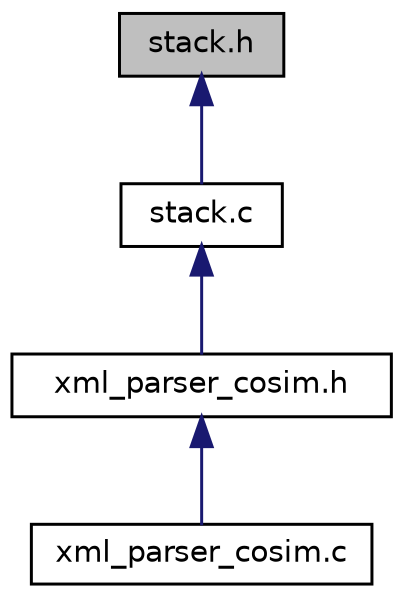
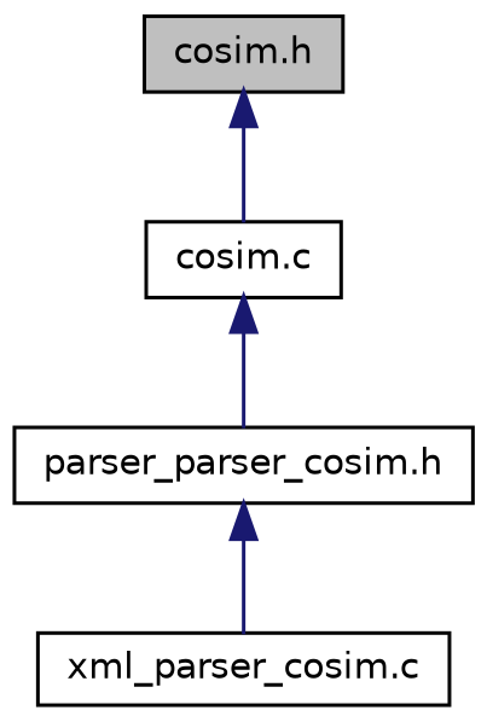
  digraph {
    node [color=black fillcolor=white fontname=Helvetica fontsize=10 shape=record style=filled]
    edge [color=midnightblue dir=back fontname=Helvetica fontsize=10 labelfontname=Helvetica labelfontsize=10 style=solid]
-   n1 [fillcolor=grey75 fontcolor=black height=0.2 label="stack.h" width=0.4]
-   n2 [height=0.2 label="stack.c" width=0.4]
-   n3 [height=0.2 label="xml_parser_cosim.h" width=0.4]
+   n1 [fillcolor=grey75 fontcolor=black height=0.2 label="cosim.h" width=0.4]
+   n2 [height=0.2 label="cosim.c" width=0.4]
+   n3 [height=0.2 label="parser_parser_cosim.h" width=0.4]
    n4 [height=0.2 label="xml_parser_cosim.c" width=0.4]
    n1 -> n2
    n2 -> n3
    n3 -> n4
  }
